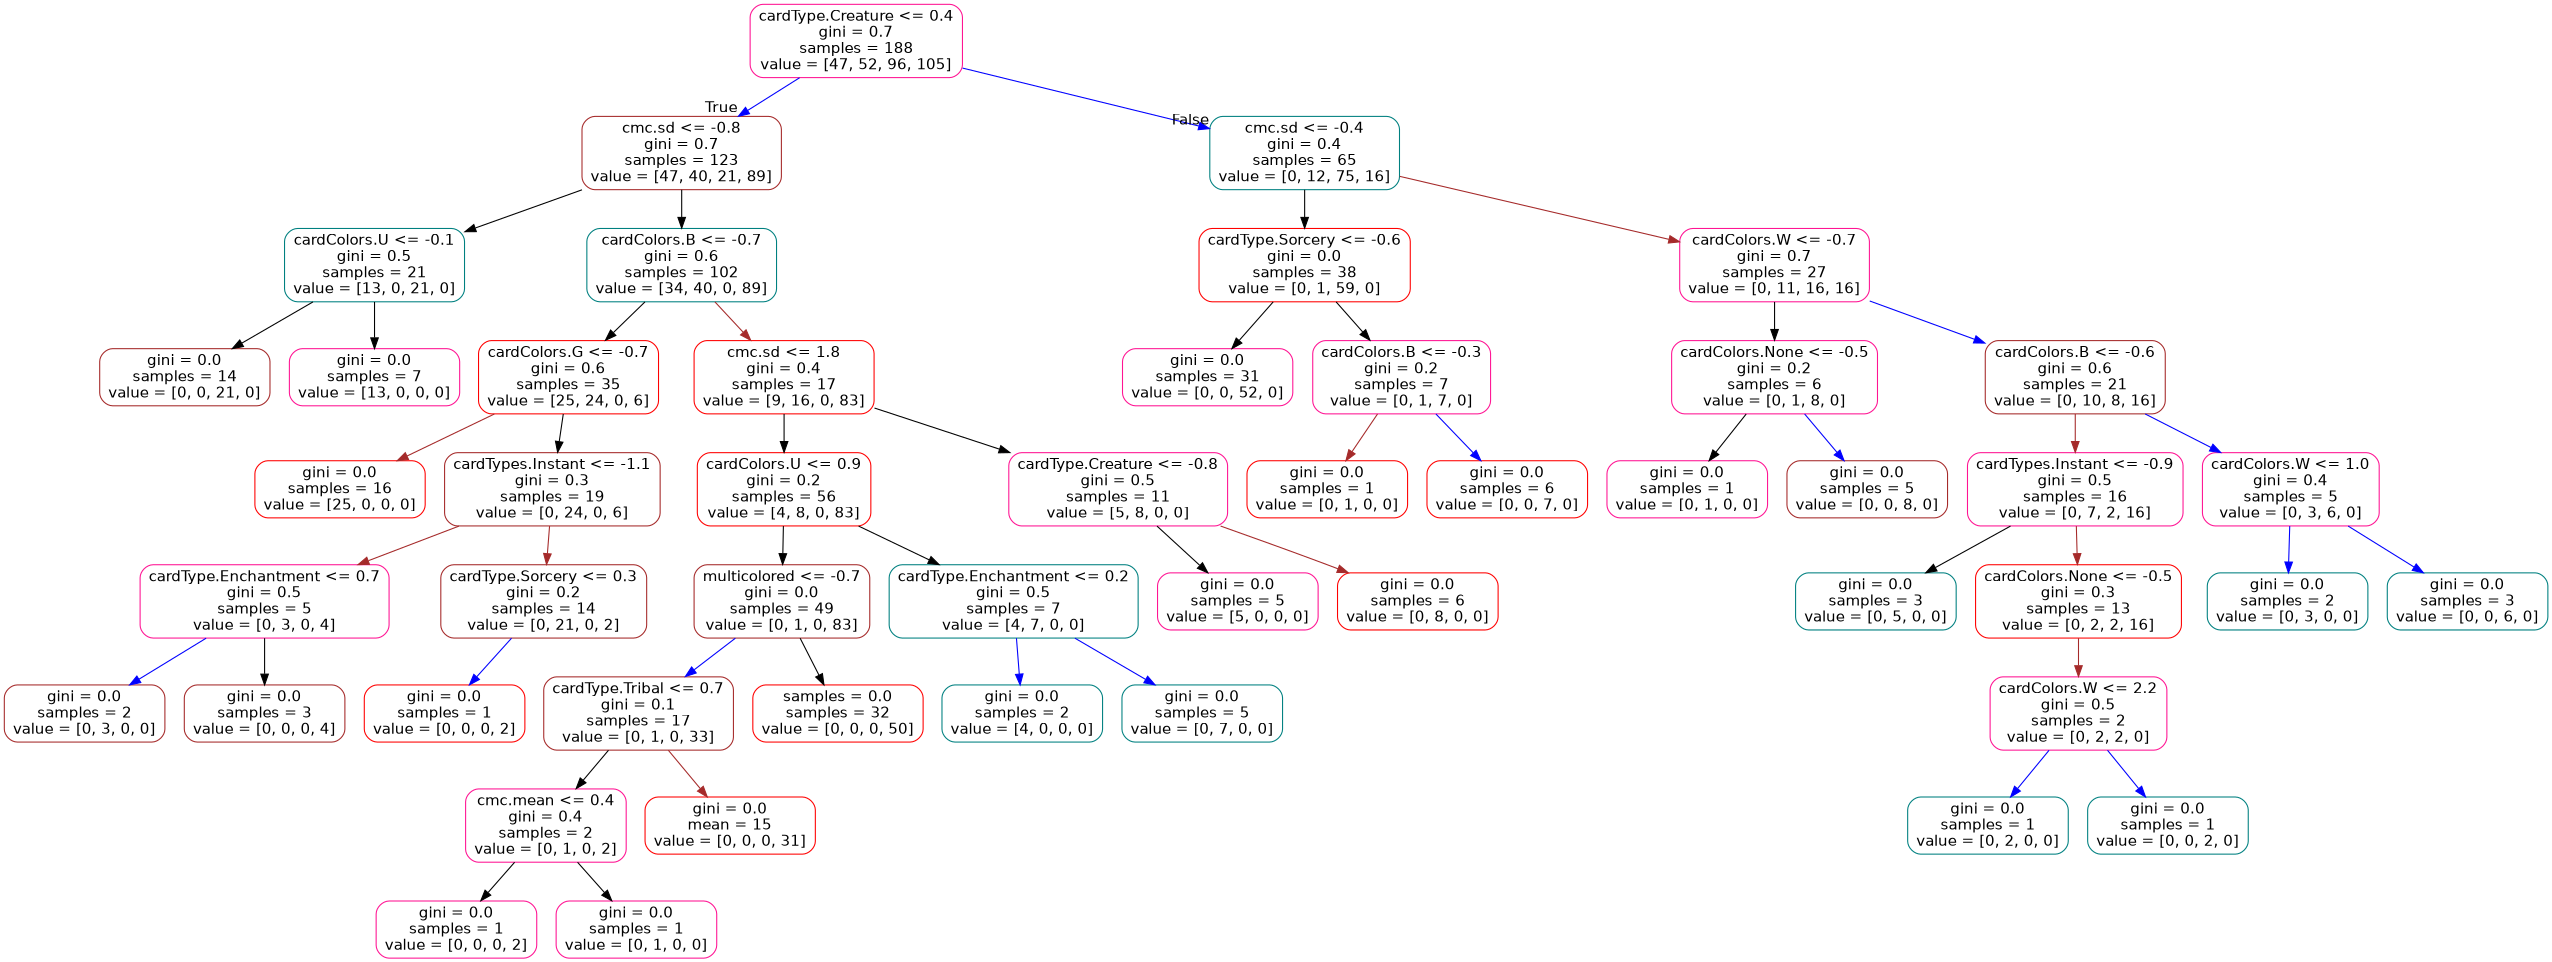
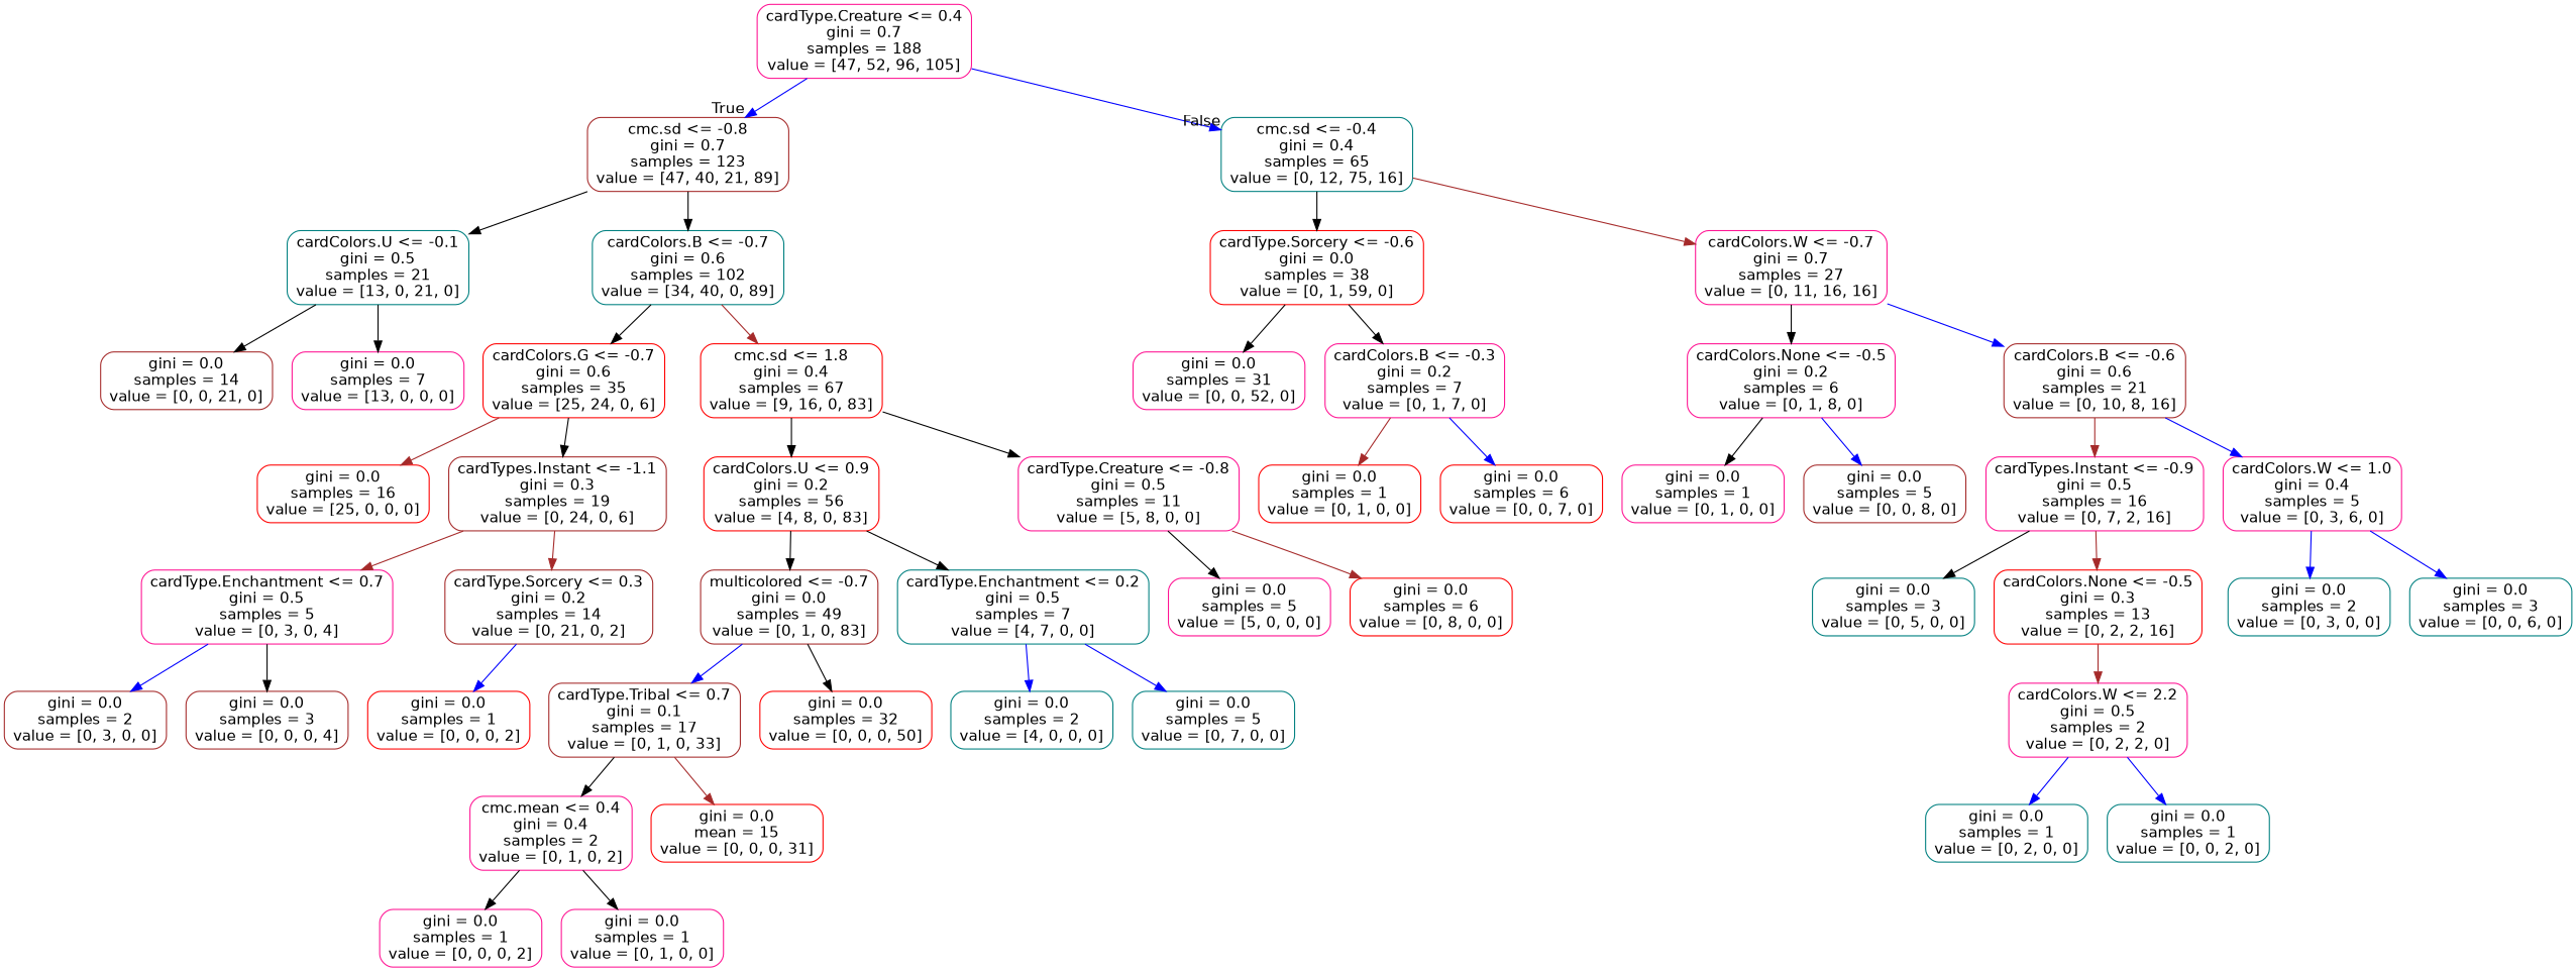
  digraph {
    node [color=deeppink fontname=helvetica shape=box style=rounded]
    edge [color=black fontname=helvetica]
    n1 [label="cardType.Creature <= 0.4\ngini = 0.7\nsamples = 188\nvalue = [47, 52, 96, 105]"]
    n2 [color=brown label="cmc.sd <= -0.8\ngini = 0.7\nsamples = 123\nvalue = [47, 40, 21, 89]"]
    n3 [color=teal label="cmc.sd <= -0.4\ngini = 0.4\nsamples = 65\nvalue = [0, 12, 75, 16]"]
    n4 [color=teal label="cardColors.U <= -0.1\ngini = 0.5\nsamples = 21\nvalue = [13, 0, 21, 0]"]
    n5 [color=teal label="cardColors.B <= -0.7\ngini = 0.6\nsamples = 102\nvalue = [34, 40, 0, 89]"]
    n6 [color=red label="cardType.Sorcery <= -0.6\ngini = 0.0\nsamples = 38\nvalue = [0, 1, 59, 0]"]
    n7 [label="cardColors.W <= -0.7\ngini = 0.7\nsamples = 27\nvalue = [0, 11, 16, 16]"]
    n8 [color=brown label="gini = 0.0\nsamples = 14\nvalue = [0, 0, 21, 0]"]
    n9 [label="gini = 0.0\nsamples = 7\nvalue = [13, 0, 0, 0]"]
    n10 [color=red label="cardColors.G <= -0.7\ngini = 0.6\nsamples = 35\nvalue = [25, 24, 0, 6]"]
-   n11 [color=red label="cmc.sd <= 1.8\ngini = 0.4\nsamples = 17\nvalue = [9, 16, 0, 83]"]
+   n11 [color=red label="cmc.sd <= 1.8\ngini = 0.4\nsamples = 67\nvalue = [9, 16, 0, 83]"]
    n12 [color=red label="gini = 0.0\nsamples = 16\nvalue = [25, 0, 0, 0]"]
    n13 [color=brown label="cardTypes.Instant <= -1.1\ngini = 0.3\nsamples = 19\nvalue = [0, 24, 0, 6]"]
    n14 [color=red label="cardColors.U <= 0.9\ngini = 0.2\nsamples = 56\nvalue = [4, 8, 0, 83]"]
    n15 [label="cardType.Creature <= -0.8\ngini = 0.5\nsamples = 11\nvalue = [5, 8, 0, 0]"]
    n16 [label="cardType.Enchantment <= 0.7\ngini = 0.5\nsamples = 5\nvalue = [0, 3, 0, 4]"]
    n17 [color=brown label="cardType.Sorcery <= 0.3\ngini = 0.2\nsamples = 14\nvalue = [0, 21, 0, 2]"]
    n18 [color=brown label="gini = 0.0\nsamples = 2\nvalue = [0, 3, 0, 0]"]
    n19 [color=brown label="gini = 0.0\nsamples = 3\nvalue = [0, 0, 0, 4]"]
    n20 [color=red label="gini = 0.0\nsamples = 1\nvalue = [0, 0, 0, 2]"]
    n21 [color=brown label="multicolored <= -0.7\ngini = 0.0\nsamples = 49\nvalue = [0, 1, 0, 83]"]
    n22 [color=teal label="cardType.Enchantment <= 0.2\ngini = 0.5\nsamples = 7\nvalue = [4, 7, 0, 0]"]
    n23 [label="gini = 0.0\nsamples = 5\nvalue = [5, 0, 0, 0]"]
    n24 [color=red label="gini = 0.0\nsamples = 6\nvalue = [0, 8, 0, 0]"]
    n25 [color=brown label="cardType.Tribal <= 0.7\ngini = 0.1\nsamples = 17\nvalue = [0, 1, 0, 33]"]
-   n26 [color=red label="samples = 0.0\nsamples = 32\nvalue = [0, 0, 0, 50]"]
+   n26 [color=red label="gini = 0.0\nsamples = 32\nvalue = [0, 0, 0, 50]"]
    n27 [color=teal label="gini = 0.0\nsamples = 2\nvalue = [4, 0, 0, 0]"]
    n28 [color=teal label="gini = 0.0\nsamples = 5\nvalue = [0, 7, 0, 0]"]
    n29 [label="cmc.mean <= 0.4\ngini = 0.4\nsamples = 2\nvalue = [0, 1, 0, 2]"]
    n30 [color=red label="gini = 0.0\nmean = 15\nvalue = [0, 0, 0, 31]"]
    n31 [label="gini = 0.0\nsamples = 1\nvalue = [0, 0, 0, 2]"]
    n32 [label="gini = 0.0\nsamples = 1\nvalue = [0, 1, 0, 0]"]
    n33 [label="gini = 0.0\nsamples = 31\nvalue = [0, 0, 52, 0]"]
    n34 [label="cardColors.B <= -0.3\ngini = 0.2\nsamples = 7\nvalue = [0, 1, 7, 0]"]
    n35 [label="cardColors.None <= -0.5\ngini = 0.2\nsamples = 6\nvalue = [0, 1, 8, 0]"]
    n36 [color=brown label="cardColors.B <= -0.6\ngini = 0.6\nsamples = 21\nvalue = [0, 10, 8, 16]"]
    n37 [color=red label="gini = 0.0\nsamples = 1\nvalue = [0, 1, 0, 0]"]
    n38 [color=red label="gini = 0.0\nsamples = 6\nvalue = [0, 0, 7, 0]"]
    n39 [label="gini = 0.0\nsamples = 1\nvalue = [0, 1, 0, 0]"]
    n40 [color=brown label="gini = 0.0\nsamples = 5\nvalue = [0, 0, 8, 0]"]
    n41 [label="cardTypes.Instant <= -0.9\ngini = 0.5\nsamples = 16\nvalue = [0, 7, 2, 16]"]
    n42 [label="cardColors.W <= 1.0\ngini = 0.4\nsamples = 5\nvalue = [0, 3, 6, 0]"]
    n43 [color=teal label="gini = 0.0\nsamples = 3\nvalue = [0, 5, 0, 0]"]
    n44 [color=red label="cardColors.None <= -0.5\ngini = 0.3\nsamples = 13\nvalue = [0, 2, 2, 16]"]
    n45 [color=teal label="gini = 0.0\nsamples = 2\nvalue = [0, 3, 0, 0]"]
    n46 [color=teal label="gini = 0.0\nsamples = 3\nvalue = [0, 0, 6, 0]"]
    n47 [label="cardColors.W <= 2.2\ngini = 0.5\nsamples = 2\nvalue = [0, 2, 2, 0]"]
    n48 [color=teal label="gini = 0.0\nsamples = 1\nvalue = [0, 2, 0, 0]"]
    n49 [color=teal label="gini = 0.0\nsamples = 1\nvalue = [0, 0, 2, 0]"]
    n1 -> n2 [color=blue headlabel=True labelangle=45 labeldistance=2.5]
    n1 -> n3 [color=blue headlabel=False labelangle=-45 labeldistance=2.5]
    n2 -> n4
    n2 -> n5
    n3 -> n6
    n3 -> n7 [color=brown]
    n4 -> n8
    n4 -> n9
    n5 -> n10
    n5 -> n11 [color=brown]
    n6 -> n33
    n6 -> n34
    n7 -> n35
    n7 -> n36 [color=blue]
    n10 -> n12 [color=brown]
    n10 -> n13
    n11 -> n14
    n11 -> n15
    n13 -> n16 [color=brown]
    n13 -> n17 [color=brown]
    n14 -> n21
    n14 -> n22
    n15 -> n23
    n15 -> n24 [color=brown]
    n16 -> n18 [color=blue]
    n16 -> n19
    n17 -> n20 [color=blue]
    n21 -> n25 [color=blue]
    n21 -> n26
    n22 -> n27 [color=blue]
    n22 -> n28 [color=blue]
    n25 -> n29
    n25 -> n30 [color=brown]
    n29 -> n31
    n29 -> n32
    n34 -> n37 [color=brown]
    n34 -> n38 [color=blue]
    n35 -> n39
    n35 -> n40 [color=blue]
    n36 -> n41 [color=brown]
    n36 -> n42 [color=blue]
    n41 -> n43
    n41 -> n44 [color=brown]
    n42 -> n45 [color=blue]
    n42 -> n46 [color=blue]
    n44 -> n47 [color=brown]
    n47 -> n48 [color=blue]
    n47 -> n49 [color=blue]
  }
